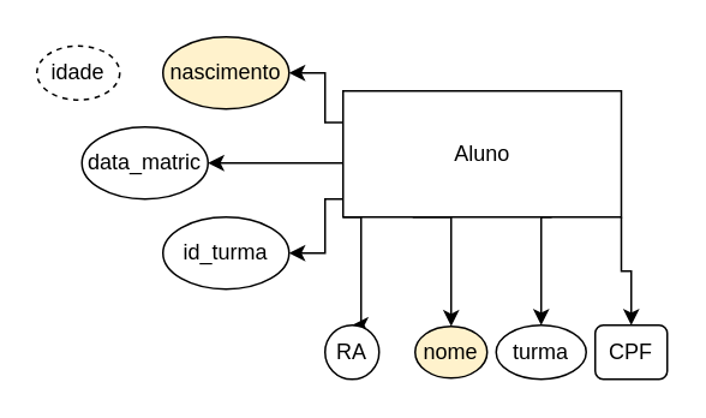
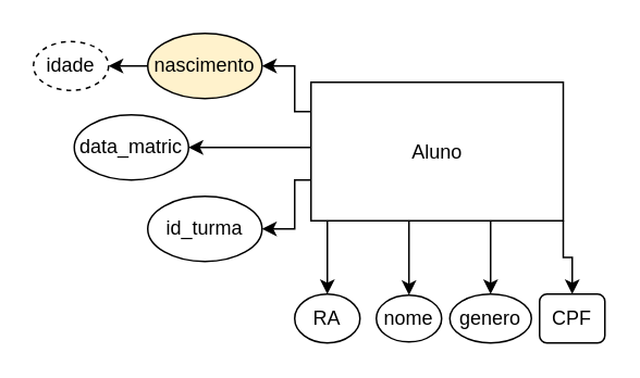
  <mxCell id="0" />
  <mxCell id="1" parent="0" />
  <mxCell id="2" style="edgeStyle=orthogonalEdgeStyle;rounded=0;orthogonalLoop=1;jettySize=auto;html=1;exitX=0.25;exitY=1;exitDx=0;exitDy=0;entryX=0.5;entryY=0;entryDx=0;entryDy=0;" edge="1" parent="1" source="9" target="10"><mxGeometry relative="1" as="geometry"><Array as="points"><mxPoint x="250" y="120" /></Array></mxGeometry></mxCell>
  <mxCell id="3" style="edgeStyle=orthogonalEdgeStyle;rounded=0;orthogonalLoop=1;jettySize=auto;html=1;exitX=0;exitY=1;exitDx=0;exitDy=0;entryX=0.5;entryY=0;entryDx=0;entryDy=0;" edge="1" parent="1" source="9" target="16"><mxGeometry relative="1" as="geometry"><Array as="points"><mxPoint x="200" y="120" /></Array></mxGeometry></mxCell>
  <mxCell id="4" style="edgeStyle=orthogonalEdgeStyle;rounded=0;orthogonalLoop=1;jettySize=auto;html=1;exitX=0.75;exitY=1;exitDx=0;exitDy=0;" edge="1" parent="1" source="9" target="13"><mxGeometry relative="1" as="geometry"><Array as="points"><mxPoint x="300" y="120" /></Array></mxGeometry></mxCell>
  <mxCell id="5" style="edgeStyle=orthogonalEdgeStyle;rounded=0;orthogonalLoop=1;jettySize=auto;html=1;exitX=1;exitY=1;exitDx=0;exitDy=0;entryX=0.5;entryY=0;entryDx=0;entryDy=0;" edge="1" parent="1" source="9" target="15"><mxGeometry relative="1" as="geometry" /></mxCell>
  <mxCell id="6" value="" style="edgeStyle=orthogonalEdgeStyle;rounded=0;orthogonalLoop=1;jettySize=auto;html=1;" edge="1" parent="1" source="9" target="17"><mxGeometry relative="1" as="geometry"><Array as="points"><mxPoint x="180" y="110" /><mxPoint x="180" y="140" /></Array></mxGeometry></mxCell>
  <mxCell id="7" style="edgeStyle=orthogonalEdgeStyle;rounded=0;orthogonalLoop=1;jettySize=auto;html=1;exitX=0;exitY=0.5;exitDx=0;exitDy=0;entryX=1;entryY=0.5;entryDx=0;entryDy=0;" edge="1" parent="1" source="9" target="14"><mxGeometry relative="1" as="geometry"><Array as="points"><mxPoint x="190" y="90" /></Array></mxGeometry></mxCell>
  <mxCell id="8" style="edgeStyle=orthogonalEdgeStyle;rounded=0;orthogonalLoop=1;jettySize=auto;html=1;exitX=0;exitY=0.25;exitDx=0;exitDy=0;entryX=1;entryY=0.5;entryDx=0;entryDy=0;" edge="1" parent="1" source="9" target="12"><mxGeometry relative="1" as="geometry"><Array as="points"><mxPoint x="180" y="68" /><mxPoint x="180" y="40" /></Array></mxGeometry></mxCell>
- <mxCell id="9" value="Aluno" style="rounded=0;whiteSpace=wrap;html=1;" vertex="1" parent="1"><mxGeometry x="190" y="50" width="154.5" height="70" as="geometry" /></mxCell>
- <mxCell id="10" value="nome" style="ellipse;whiteSpace=wrap;html=1;fillColor=#fff2cc;" vertex="1" parent="1"><mxGeometry x="230" y="180.63" width="40" height="28.75" as="geometry" /></mxCell>
+ <mxCell id="9" value="Aluno" style="rounded=0;whiteSpace=wrap;html=1;" vertex="1" parent="1"><mxGeometry x="190" y="50" width="154.5" height="85" as="geometry" /></mxCell>
+ <mxCell id="10" value="nome" style="ellipse;whiteSpace=wrap;html=1;" vertex="1" parent="1"><mxGeometry x="230" y="180.63" width="40" height="28.75" as="geometry" /></mxCell>
+ <mxCell id="11" style="edgeStyle=orthogonalEdgeStyle;rounded=0;orthogonalLoop=1;jettySize=auto;html=1;exitX=0;exitY=0.5;exitDx=0;exitDy=0;entryX=1;entryY=0.5;entryDx=0;entryDy=0;" edge="1" parent="1" source="12" target="18"><mxGeometry relative="1" as="geometry" /></mxCell>
  <mxCell id="12" value="nascimento" style="ellipse;whiteSpace=wrap;html=1;fillColor=#fff2cc;" vertex="1" parent="1"><mxGeometry x="90" y="20" width="70" height="40" as="geometry" /></mxCell>
- <mxCell id="13" value="turma" style="ellipse;whiteSpace=wrap;html=1;" vertex="1" parent="1"><mxGeometry x="275" y="180" width="50" height="30" as="geometry" /></mxCell>
+ <mxCell id="13" value="genero" style="ellipse;whiteSpace=wrap;html=1;" vertex="1" parent="1"><mxGeometry x="275" y="180" width="50" height="30" as="geometry" /></mxCell>
  <mxCell id="14" value="data_matric" style="ellipse;whiteSpace=wrap;html=1;" vertex="1" parent="1"><mxGeometry x="45" y="70" width="70" height="40" as="geometry" /></mxCell>
  <mxCell id="15" value="CPF" style="whiteSpace=wrap;html=1;rounded=1;" vertex="1" parent="1"><mxGeometry x="330" y="180" width="40" height="30" as="geometry" /></mxCell>
- <mxCell id="16" value="RA" style="ellipse;whiteSpace=wrap;html=1;" vertex="1" parent="1"><mxGeometry x="180" y="180" width="30" height="30" as="geometry" /></mxCell>
+ <mxCell id="16" value="RA" style="ellipse;whiteSpace=wrap;html=1;" vertex="1" parent="1"><mxGeometry x="180" y="180" width="40" height="30" as="geometry" /></mxCell>
  <mxCell id="17" value="id_turma" style="ellipse;whiteSpace=wrap;html=1;" vertex="1" parent="1"><mxGeometry x="90" y="120" width="70" height="40" as="geometry" /></mxCell>
  <mxCell id="18" value="idade" style="ellipse;whiteSpace=wrap;html=1;dashed=1;" vertex="1" parent="1"><mxGeometry x="20" y="25" width="46" height="30" as="geometry" /></mxCell>
